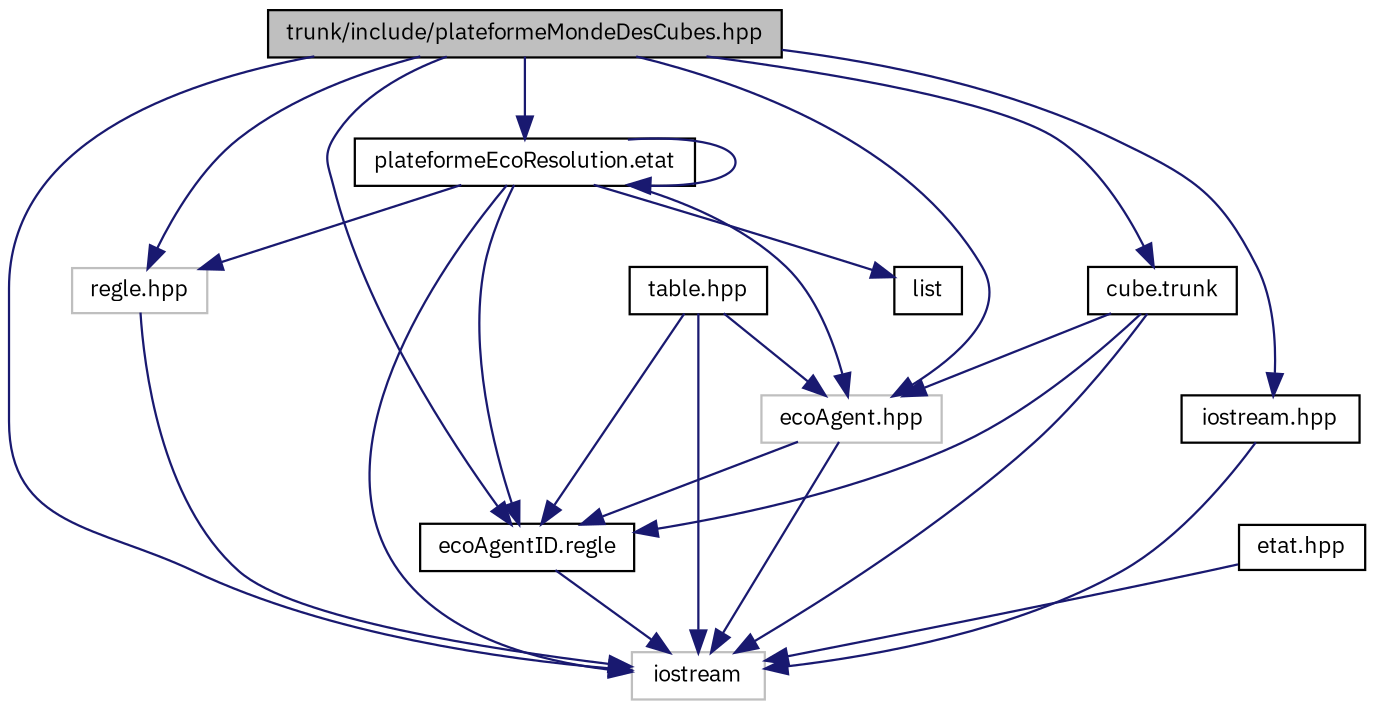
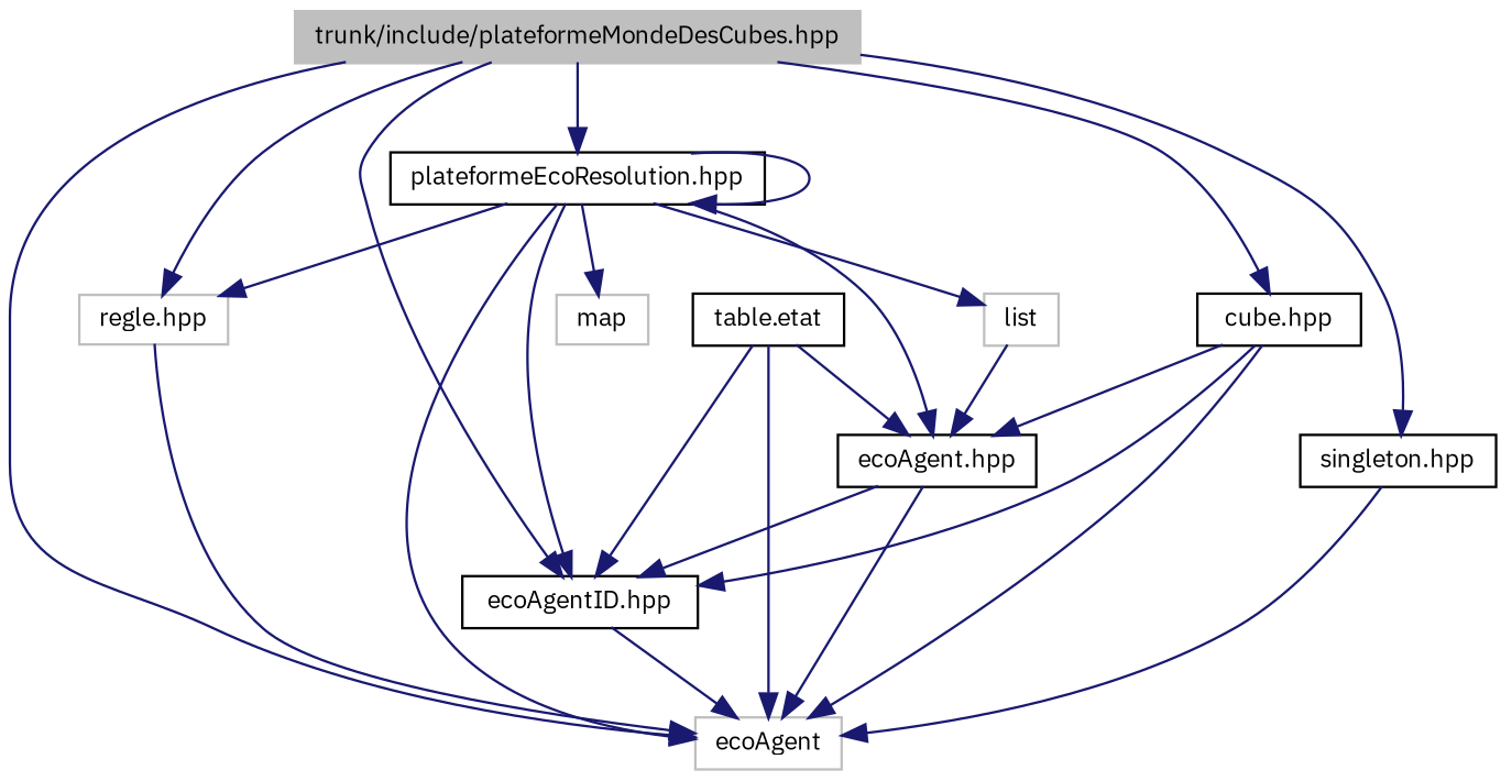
  digraph {
    fontname="IBM Plex Sans"
    node [color=black fillcolor=white fontname="IBM Plex Sans" fontsize=10 shape=record style=filled]
    edge [color=midnightblue fontname="IBM Plex Sans" fontsize=10 labelfontname=FreeSans labelfontsize=10 style=solid]
-   n1 [fillcolor=grey75 fontcolor=black height=0.2 label="trunk/include/plateformeMondeDesCubes.hpp" width=0.4]
-   n2 [color=grey75 height=0.2 label=iostream width=0.4]
-   n3 [height=0.2 label="plateformeEcoResolution.etat" width=0.4]
-   n4 [height=0.2 label="ecoAgentID.regle" width=0.4]
-   n5 [color=grey75 height=0.2 label="ecoAgent.hpp" width=0.4]
+   n1 [color=grey75 fillcolor=grey75 fontcolor=black height=0.2 label="trunk/include/plateformeMondeDesCubes.hpp" width=0.4]
+   n2 [color=grey75 height=0.2 label=ecoAgent width=0.4]
+   n3 [height=0.2 label="plateformeEcoResolution.hpp" width=0.4]
+   n4 [height=0.2 label="ecoAgentID.hpp" width=0.4]
+   n5 [height=0.2 label="ecoAgent.hpp" width=0.4]
    n6 [color=grey75 height=0.2 label="regle.hpp" width=0.4]
-   n7 [height=0.2 label="iostream.hpp" width=0.4]
-   n8 [height=0.2 label="cube.trunk" width=0.4]
-   n10 [height=0.2 label=list width=0.4]
-   n11 [height=0.2 label="table.hpp" width=0.4]
-   n12 [height=0.2 label="etat.hpp" width=0.4]
+   n7 [height=0.2 label="singleton.hpp" width=0.4]
+   n8 [height=0.2 label="cube.hpp" width=0.4]
+   n9 [color=grey75 height=0.2 label=map width=0.4]
+   n10 [color=grey75 height=0.2 label=list width=0.4]
+   n11 [height=0.2 label="table.etat" width=0.4]
    n1 -> n2
    n1 -> n3
    n1 -> n4
-   n1 -> n5
+   n10 -> n5
    n1 -> n6
    n1 -> n7
    n1 -> n8
    n3 -> n2
    n3 -> n3
    n3 -> n4
    n3 -> n5
    n3 -> n6
+   n3 -> n9
    n3 -> n10
    n4 -> n2
    n5 -> n2
    n5 -> n4
    n6 -> n2
    n7 -> n2
    n8 -> n2
    n8 -> n4
    n8 -> n5
    n11 -> n2
    n11 -> n4
    n11 -> n5
-   n12 -> n2
  }
